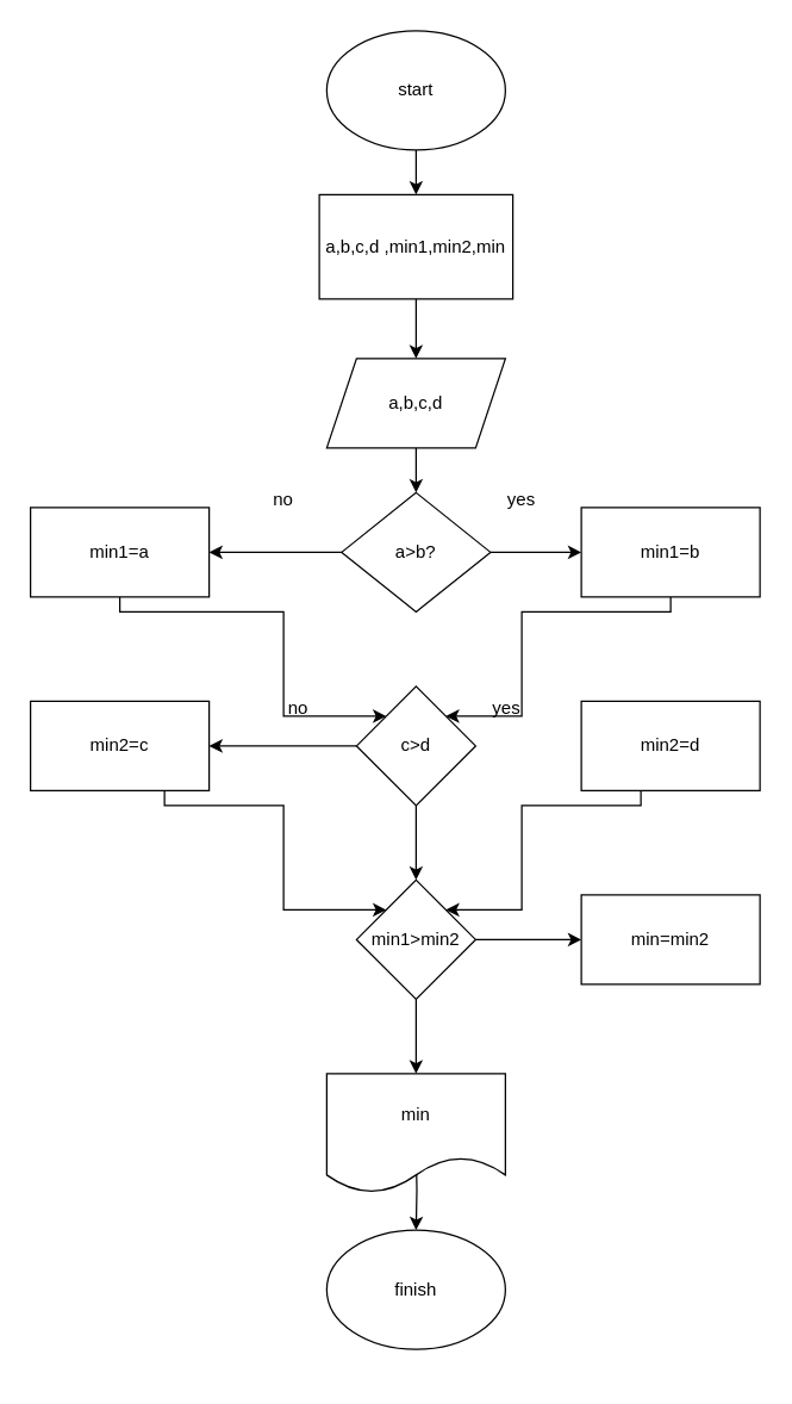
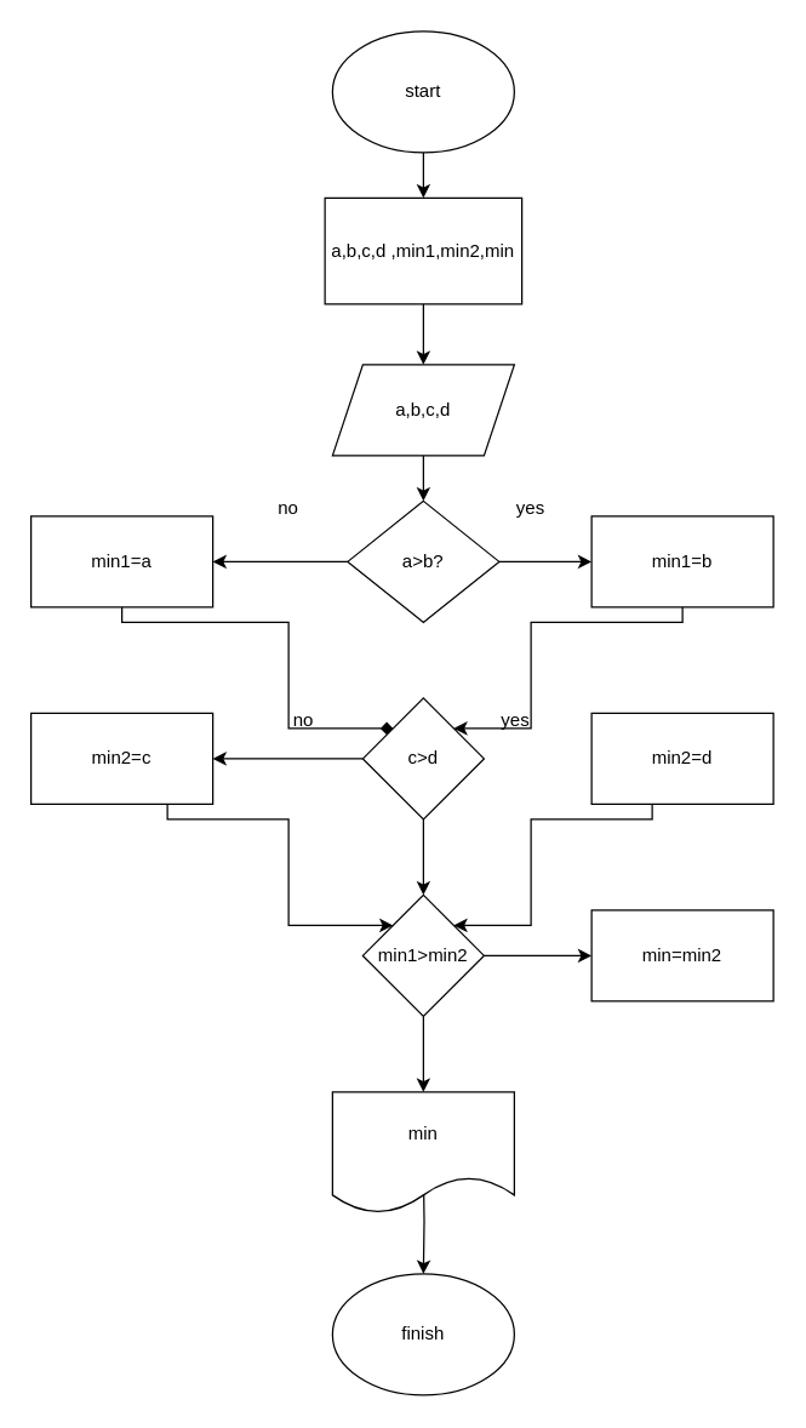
  <mxCell id="0" />
  <mxCell id="1" parent="0" />
  <mxCell id="2" style="edgeStyle=orthogonalEdgeStyle;rounded=0;orthogonalLoop=1;jettySize=auto;html=1;entryX=0.5;entryY=0;entryDx=0;entryDy=0;" parent="1" source="3" target="4" edge="1"><mxGeometry relative="1" as="geometry" /></mxCell>
  <mxCell id="3" value="start&lt;br&gt;" style="ellipse;whiteSpace=wrap;html=1;" parent="1" vertex="1"><mxGeometry x="219" y="20" width="120" height="80" as="geometry" /></mxCell>
  <mxCell id="4" value="a,b,c,d ,min1,min2,min" style="rounded=0;whiteSpace=wrap;html=1;" parent="1" vertex="1"><mxGeometry x="214" y="130" width="130" height="70" as="geometry" /></mxCell>
  <mxCell id="5" value="" style="edgeStyle=orthogonalEdgeStyle;rounded=0;orthogonalLoop=1;jettySize=auto;html=1;" parent="1" source="7" target="13" edge="1"><mxGeometry relative="1" as="geometry" /></mxCell>
  <mxCell id="6" value="" style="edgeStyle=orthogonalEdgeStyle;rounded=0;orthogonalLoop=1;jettySize=auto;html=1;" parent="1" source="7" target="11" edge="1"><mxGeometry relative="1" as="geometry" /></mxCell>
  <mxCell id="7" value="a&amp;gt;b?" style="rhombus;whiteSpace=wrap;html=1;" parent="1" vertex="1"><mxGeometry x="229" y="330" width="100" height="80" as="geometry" /></mxCell>
  <mxCell id="8" value="" style="edgeStyle=orthogonalEdgeStyle;rounded=0;orthogonalLoop=1;jettySize=auto;html=1;" parent="1" source="9" target="7" edge="1"><mxGeometry relative="1" as="geometry" /></mxCell>
  <mxCell id="9" value="a,b,c,d" style="shape=parallelogram;perimeter=parallelogramPerimeter;whiteSpace=wrap;html=1;fixedSize=1;" parent="1" vertex="1"><mxGeometry x="219" y="240" width="120" height="60" as="geometry" /></mxCell>
- <mxCell id="10" style="edgeStyle=orthogonalEdgeStyle;rounded=0;orthogonalLoop=1;jettySize=auto;html=1;entryX=0;entryY=0;entryDx=0;entryDy=0;" parent="1" source="11" target="16" edge="1"><mxGeometry relative="1" as="geometry"><Array as="points"><mxPoint x="80" y="410" /><mxPoint x="190" y="410" /><mxPoint x="190" y="480" /></Array></mxGeometry></mxCell>
+ <mxCell id="10" style="edgeStyle=orthogonalEdgeStyle;rounded=0;orthogonalLoop=1;jettySize=auto;html=1;entryX=0;entryY=0;entryDx=0;entryDy=0;endArrow=diamond;" parent="1" source="11" target="16" edge="1"><mxGeometry relative="1" as="geometry"><Array as="points"><mxPoint x="80" y="410" /><mxPoint x="190" y="410" /><mxPoint x="190" y="480" /></Array></mxGeometry></mxCell>
  <mxCell id="11" value="min1=a" style="rounded=0;whiteSpace=wrap;html=1;" parent="1" vertex="1"><mxGeometry x="20" y="340" width="120" height="60" as="geometry" /></mxCell>
  <mxCell id="12" style="edgeStyle=orthogonalEdgeStyle;rounded=0;orthogonalLoop=1;jettySize=auto;html=1;entryX=1;entryY=0;entryDx=0;entryDy=0;" parent="1" source="13" target="16" edge="1"><mxGeometry relative="1" as="geometry"><Array as="points"><mxPoint x="450" y="410" /><mxPoint x="350" y="410" /><mxPoint x="350" y="480" /></Array></mxGeometry></mxCell>
  <mxCell id="13" value="min1=b" style="rounded=0;whiteSpace=wrap;html=1;" parent="1" vertex="1"><mxGeometry x="390" y="340" width="120" height="60" as="geometry" /></mxCell>
  <mxCell id="14" value="" style="edgeStyle=orthogonalEdgeStyle;rounded=0;orthogonalLoop=1;jettySize=auto;html=1;" parent="1" source="16" target="26" edge="1"><mxGeometry relative="1" as="geometry" /></mxCell>
  <mxCell id="15" value="" style="edgeStyle=orthogonalEdgeStyle;rounded=0;orthogonalLoop=1;jettySize=auto;html=1;" parent="1" source="16" target="19" edge="1"><mxGeometry relative="1" as="geometry" /></mxCell>
  <mxCell id="16" value="c&amp;gt;d" style="rhombus;whiteSpace=wrap;html=1;" parent="1" vertex="1"><mxGeometry x="239" y="460" width="80" height="80" as="geometry" /></mxCell>
  <mxCell id="17" style="edgeStyle=orthogonalEdgeStyle;rounded=0;orthogonalLoop=1;jettySize=auto;html=1;entryX=1;entryY=0;entryDx=0;entryDy=0;" parent="1" source="18" target="26" edge="1"><mxGeometry relative="1" as="geometry"><Array as="points"><mxPoint x="430" y="540" /><mxPoint x="350" y="540" /><mxPoint x="350" y="610" /></Array></mxGeometry></mxCell>
  <mxCell id="18" value="min2=d" style="whiteSpace=wrap;html=1;" parent="1" vertex="1"><mxGeometry x="390" y="470" width="120" height="60" as="geometry" /></mxCell>
  <mxCell id="19" value="min2=c" style="whiteSpace=wrap;html=1;" parent="1" vertex="1"><mxGeometry x="20" y="470" width="120" height="60" as="geometry" /></mxCell>
  <mxCell id="20" value="yes" style="text;html=1;strokeColor=none;fillColor=none;align=center;verticalAlign=middle;whiteSpace=wrap;rounded=0;" parent="1" vertex="1"><mxGeometry x="320" y="320" width="60" height="30" as="geometry" /></mxCell>
  <mxCell id="21" value="no" style="text;html=1;strokeColor=none;fillColor=none;align=center;verticalAlign=middle;whiteSpace=wrap;rounded=0;" parent="1" vertex="1"><mxGeometry x="160" y="320" width="60" height="30" as="geometry" /></mxCell>
  <mxCell id="22" value="yes" style="text;html=1;strokeColor=none;fillColor=none;align=center;verticalAlign=middle;whiteSpace=wrap;rounded=0;" parent="1" vertex="1"><mxGeometry x="310" y="460" width="60" height="30" as="geometry" /></mxCell>
  <mxCell id="23" value="no" style="text;html=1;strokeColor=none;fillColor=none;align=center;verticalAlign=middle;whiteSpace=wrap;rounded=0;" parent="1" vertex="1"><mxGeometry x="170" y="460" width="60" height="30" as="geometry" /></mxCell>
  <mxCell id="24" value="" style="edgeStyle=orthogonalEdgeStyle;rounded=0;orthogonalLoop=1;jettySize=auto;html=1;entryX=0.5;entryY=0;entryDx=0;entryDy=0;" parent="1" source="26" target="32" edge="1"><mxGeometry relative="1" as="geometry"><mxPoint x="279" y="710" as="targetPoint" /></mxGeometry></mxCell>
  <mxCell id="25" value="" style="edgeStyle=orthogonalEdgeStyle;rounded=0;orthogonalLoop=1;jettySize=auto;html=1;" parent="1" source="26" target="27" edge="1"><mxGeometry relative="1" as="geometry" /></mxCell>
  <mxCell id="26" value="min1&amp;gt;min2" style="rhombus;whiteSpace=wrap;html=1;" parent="1" vertex="1"><mxGeometry x="239" y="590" width="80" height="80" as="geometry" /></mxCell>
  <mxCell id="27" value="min=min2" style="rounded=0;whiteSpace=wrap;html=1;" parent="1" vertex="1"><mxGeometry x="390" y="600" width="120" height="60" as="geometry" /></mxCell>
  <mxCell id="28" value="" style="edgeStyle=orthogonalEdgeStyle;rounded=0;orthogonalLoop=1;jettySize=auto;html=1;" parent="1" target="29" edge="1"><mxGeometry relative="1" as="geometry"><mxPoint x="279" y="770" as="sourcePoint" /></mxGeometry></mxCell>
- <mxCell id="29" value="finish" style="ellipse;whiteSpace=wrap;html=1;" parent="1" vertex="1"><mxGeometry x="219" y="825" width="120" height="80" as="geometry" /></mxCell>
+ <mxCell id="29" value="finish" style="ellipse;whiteSpace=wrap;html=1;" parent="1" vertex="1"><mxGeometry x="219" y="840" width="120" height="80" as="geometry" /></mxCell>
  <mxCell id="30" style="edgeStyle=orthogonalEdgeStyle;rounded=0;orthogonalLoop=1;jettySize=auto;html=1;entryX=0.5;entryY=0;entryDx=0;entryDy=0;" parent="1" source="4" target="9" edge="1"><mxGeometry relative="1" as="geometry" /></mxCell>
  <mxCell id="31" style="edgeStyle=orthogonalEdgeStyle;rounded=0;orthogonalLoop=1;jettySize=auto;html=1;entryX=0;entryY=0;entryDx=0;entryDy=0;" parent="1" source="19" target="26" edge="1"><mxGeometry relative="1" as="geometry"><Array as="points"><mxPoint x="110" y="540" /><mxPoint x="190" y="540" /><mxPoint x="190" y="610" /></Array></mxGeometry></mxCell>
  <mxCell id="32" value="min" style="shape=document;whiteSpace=wrap;html=1;boundedLbl=1;" vertex="1" parent="1"><mxGeometry x="219" y="720" width="120" height="80" as="geometry" /></mxCell>
